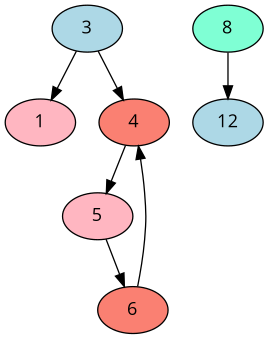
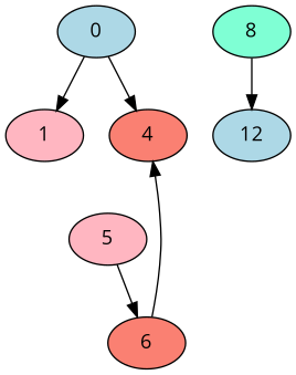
  digraph {
    fontname="Open Sans"
    ordering=out
    node [fillcolor=lightpink fontname="Open Sans" style=filled]
    edge [fontname="Open Sans"]
    1
-   3 [fillcolor=lightblue]
+   3 [fillcolor=lightblue label=0]
    4 [fillcolor=salmon]
    5
    6 [fillcolor=salmon]
    8 [fillcolor=aquamarine]
    12 [fillcolor=lightblue]
    3 -> 1
    3 -> 4
-   4 -> 5
    5 -> 6
    6 -> 4
    8 -> 12
  }
